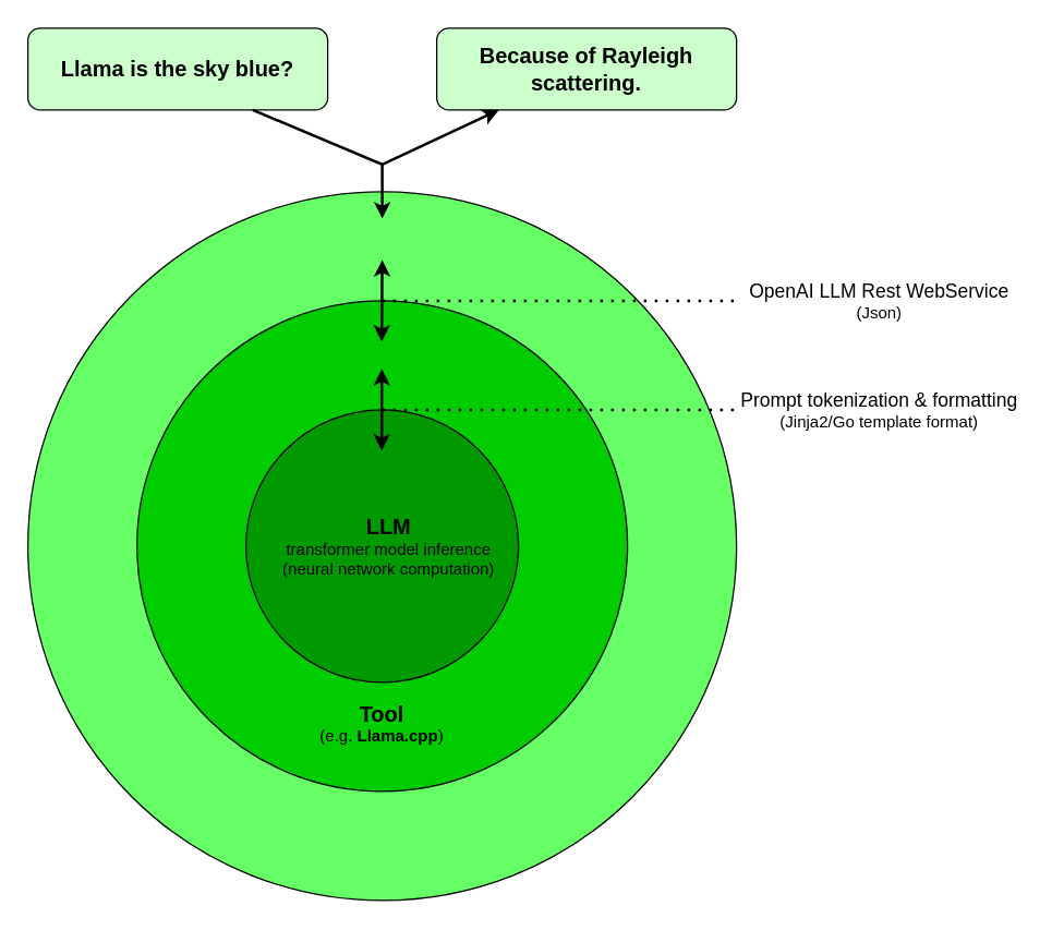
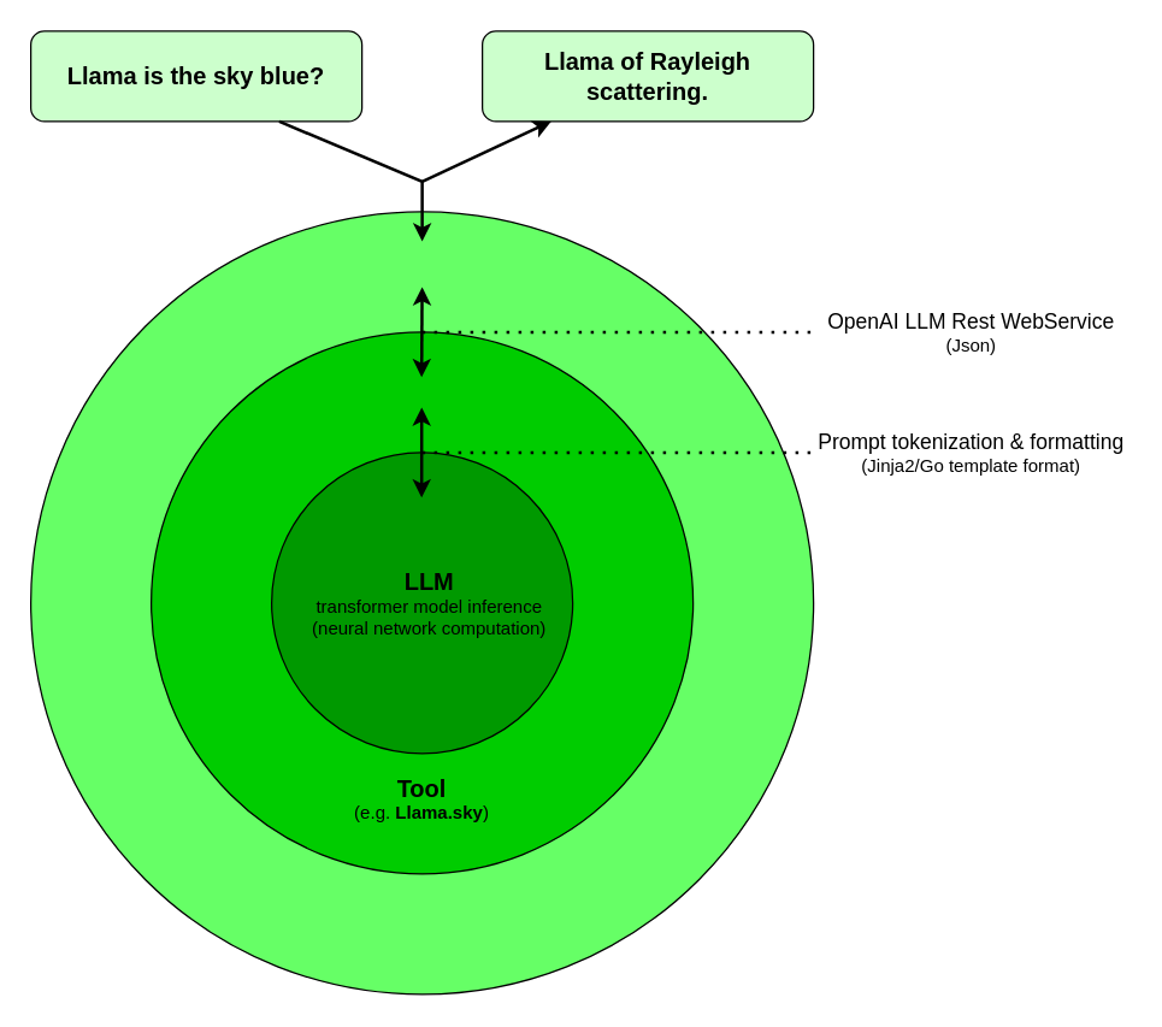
  <mxCell id="0" />
  <mxCell id="1" parent="0" />
  <mxCell id="2" value="" style="rounded=1;whiteSpace=wrap;html=1;fillColor=#CCFFCC;" vertex="1" parent="1"><mxGeometry x="20" y="20" width="220" height="60" as="geometry" /></mxCell>
  <mxCell id="3" value="" style="rounded=1;whiteSpace=wrap;html=1;fillColor=#CCFFCC;" vertex="1" parent="1"><mxGeometry x="320" y="20" width="220" height="60" as="geometry" /></mxCell>
  <mxCell id="4" value="" style="ellipse;whiteSpace=wrap;html=1;aspect=fixed;fillColor=#66FF66;" vertex="1" parent="1"><mxGeometry x="20" y="140" width="520" height="520" as="geometry" /></mxCell>
  <mxCell id="5" value="" style="ellipse;whiteSpace=wrap;html=1;aspect=fixed;fillColor=#00CC00;" vertex="1" parent="1"><mxGeometry x="100" y="220" width="360" height="360" as="geometry" /></mxCell>
  <mxCell id="6" value="" style="ellipse;whiteSpace=wrap;html=1;aspect=fixed;fillColor=#009900;" vertex="1" parent="1"><mxGeometry x="180" y="300" width="200" height="200" as="geometry" /></mxCell>
  <mxCell id="7" value="&lt;font style=&quot;&quot;&gt;&lt;span style=&quot;font-size: 16px;&quot;&gt;&lt;b&gt;LLM&lt;/b&gt;&lt;/span&gt;&lt;br&gt;&lt;font&gt;transformer model inference&lt;/font&gt;&lt;br&gt;&lt;/font&gt;&lt;div&gt;(neural network computation)&lt;/div&gt;" style="text;html=1;align=center;verticalAlign=middle;whiteSpace=wrap;rounded=0;" vertex="1" parent="1"><mxGeometry x="205" y="360" width="160" height="80" as="geometry" /></mxCell>
  <mxCell id="8" value="&lt;font style=&quot;&quot;&gt;&lt;span style=&quot;font-size: 14px;&quot;&gt;Prompt tokenization &amp;amp; formatting&lt;/span&gt;&lt;br&gt;&lt;font&gt;(Jinja2/Go template format)&lt;/font&gt;&lt;/font&gt;" style="text;html=1;align=center;verticalAlign=middle;whiteSpace=wrap;rounded=0;" vertex="1" parent="1"><mxGeometry x="540" y="280" width="210" height="40" as="geometry" /></mxCell>
  <mxCell id="9" value="&lt;div style=&quot;&quot;&gt;&lt;span style=&quot;background-color: transparent; color: light-dark(rgb(0, 0, 0), rgb(255, 255, 255));&quot;&gt;&lt;span style=&quot;font-size: 14px;&quot;&gt;OpenAI LLM Rest WebService&lt;/span&gt;&lt;br&gt;&lt;font&gt;(Json)&lt;/font&gt;&lt;/span&gt;&lt;/div&gt;" style="text;html=1;align=center;verticalAlign=middle;whiteSpace=wrap;rounded=0;" vertex="1" parent="1"><mxGeometry x="540" y="200" width="210" height="40" as="geometry" /></mxCell>
- <mxCell id="10" value="&lt;font style=&quot;&quot;&gt;&lt;b style=&quot;&quot;&gt;&lt;font style=&quot;font-size: 16px;&quot;&gt;Tool&lt;br&gt;&lt;/font&gt;&lt;/b&gt;&lt;font&gt;(e.g. &lt;b style=&quot;&quot;&gt;Llama.cpp&lt;/b&gt;)&lt;/font&gt;&lt;/font&gt;" style="text;html=1;align=center;verticalAlign=middle;whiteSpace=wrap;rounded=0;" vertex="1" parent="1"><mxGeometry x="200" y="510" width="160" height="40" as="geometry" /></mxCell>
+ <mxCell id="10" value="&lt;font style=&quot;&quot;&gt;&lt;b style=&quot;&quot;&gt;&lt;font style=&quot;font-size: 16px;&quot;&gt;Tool&lt;br&gt;&lt;/font&gt;&lt;/b&gt;&lt;font&gt;(e.g. &lt;b style=&quot;&quot;&gt;Llama.sky&lt;/b&gt;)&lt;/font&gt;&lt;/font&gt;" style="text;html=1;align=center;verticalAlign=middle;whiteSpace=wrap;rounded=0;" vertex="1" parent="1"><mxGeometry x="200" y="510" width="160" height="40" as="geometry" /></mxCell>
  <mxCell id="11" value="" style="endArrow=classic;startArrow=classic;html=1;rounded=0;strokeWidth=2;" edge="1" parent="1"><mxGeometry width="50" height="50" relative="1" as="geometry"><mxPoint x="279.66" y="330" as="sourcePoint" /><mxPoint x="279.66" y="270" as="targetPoint" /></mxGeometry></mxCell>
  <mxCell id="12" value="" style="endArrow=classic;startArrow=classic;html=1;rounded=0;strokeWidth=2;" edge="1" parent="1"><mxGeometry width="50" height="50" relative="1" as="geometry"><mxPoint x="279.66" y="250" as="sourcePoint" /><mxPoint x="279.95" y="190" as="targetPoint" /></mxGeometry></mxCell>
  <mxCell id="13" value="&lt;div&gt;&lt;span style=&quot;background-color: transparent; color: light-dark(rgb(0, 0, 0), rgb(255, 255, 255));&quot;&gt;&lt;font style=&quot;font-size: 16px;&quot;&gt;&lt;b&gt;Llama is the sky blue?&lt;/b&gt;&lt;/font&gt;&lt;/span&gt;&lt;/div&gt;" style="text;html=1;align=center;verticalAlign=middle;whiteSpace=wrap;rounded=0;" vertex="1" parent="1"><mxGeometry x="20" y="30" width="220" height="40" as="geometry" /></mxCell>
- <mxCell id="14" value="&lt;b style=&quot;&quot;&gt;&lt;font style=&quot;font-size: 16px;&quot;&gt;Because of Rayleigh scattering.&lt;/font&gt;&lt;/b&gt;" style="text;html=1;align=center;verticalAlign=middle;whiteSpace=wrap;rounded=0;" vertex="1" parent="1"><mxGeometry x="320" y="40" width="220" height="20" as="geometry" /></mxCell>
+ <mxCell id="14" value="&lt;b style=&quot;&quot;&gt;&lt;font style=&quot;font-size: 16px;&quot;&gt;Llama of Rayleigh scattering.&lt;/font&gt;&lt;/b&gt;" style="text;html=1;align=center;verticalAlign=middle;whiteSpace=wrap;rounded=0;" vertex="1" parent="1"><mxGeometry x="320" y="40" width="220" height="20" as="geometry" /></mxCell>
  <mxCell id="15" value="" style="endArrow=classic;html=1;rounded=0;strokeWidth=2;" edge="1" parent="1" target="3"><mxGeometry width="50" height="50" relative="1" as="geometry"><mxPoint x="280" y="120" as="sourcePoint" /><mxPoint x="440" y="110" as="targetPoint" /></mxGeometry></mxCell>
  <mxCell id="16" style="edgeStyle=orthogonalEdgeStyle;rounded=0;orthogonalLoop=1;jettySize=auto;html=1;exitX=0.5;exitY=1;exitDx=0;exitDy=0;" edge="1" parent="1" source="13" target="13"><mxGeometry relative="1" as="geometry" /></mxCell>
  <mxCell id="17" value="" style="endArrow=classic;html=1;rounded=0;entryX=0.5;entryY=0.038;entryDx=0;entryDy=0;entryPerimeter=0;strokeWidth=2;exitX=0.75;exitY=1;exitDx=0;exitDy=0;" edge="1" parent="1" source="2" target="4"><mxGeometry width="50" height="50" relative="1" as="geometry"><mxPoint x="120" y="110" as="sourcePoint" /><mxPoint x="280" y="160" as="targetPoint" /><Array as="points"><mxPoint x="280" y="120" /></Array></mxGeometry></mxCell>
  <mxCell id="18" value="" style="endArrow=none;dashed=1;html=1;dashPattern=1 3;strokeWidth=2;rounded=0;exitX=0.5;exitY=0;exitDx=0;exitDy=0;entryX=0;entryY=0.5;entryDx=0;entryDy=0;" edge="1" parent="1" source="6" target="8"><mxGeometry width="50" height="50" relative="1" as="geometry"><mxPoint x="440" y="370" as="sourcePoint" /><mxPoint x="490" y="320" as="targetPoint" /></mxGeometry></mxCell>
  <mxCell id="19" value="" style="endArrow=none;dashed=1;html=1;dashPattern=1 3;strokeWidth=2;rounded=0;" edge="1" parent="1" target="9"><mxGeometry width="50" height="50" relative="1" as="geometry"><mxPoint x="280" y="220" as="sourcePoint" /><mxPoint x="520" y="220" as="targetPoint" /></mxGeometry></mxCell>
